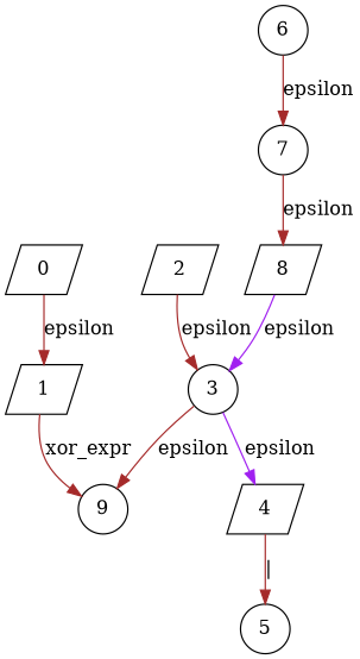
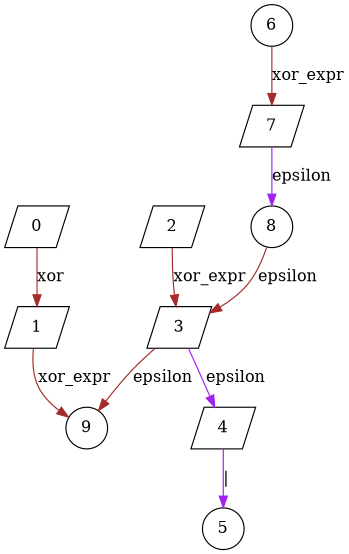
  digraph {
    node [shape=parallelogram]
    edge [color=brown]
    0
    1
    9 [shape=circle]
-   3 [shape=circle]
+   3
    2
    4
    5 [shape=circle]
    6 [shape=circle]
-   7 [shape=circle]
-   8
-   0 -> 1 [label=epsilon]
+   7
+   8 [shape=circle]
+   0 -> 1 [label=xor]
    1 -> 9 [label=xor_expr]
    3 -> 9 [label=epsilon]
    3 -> 4 [color=purple label=epsilon]
-   2 -> 3 [label=epsilon]
-   4 -> 5 [label="|"]
-   6 -> 7 [label=epsilon]
-   7 -> 8 [label=epsilon]
-   8 -> 3 [color=purple label=epsilon]
+   2 -> 3 [label=xor_expr]
+   4 -> 5 [color=purple label="|"]
+   6 -> 7 [label=xor_expr]
+   7 -> 8 [color=purple label=epsilon]
+   8 -> 3 [label=epsilon]
  }
